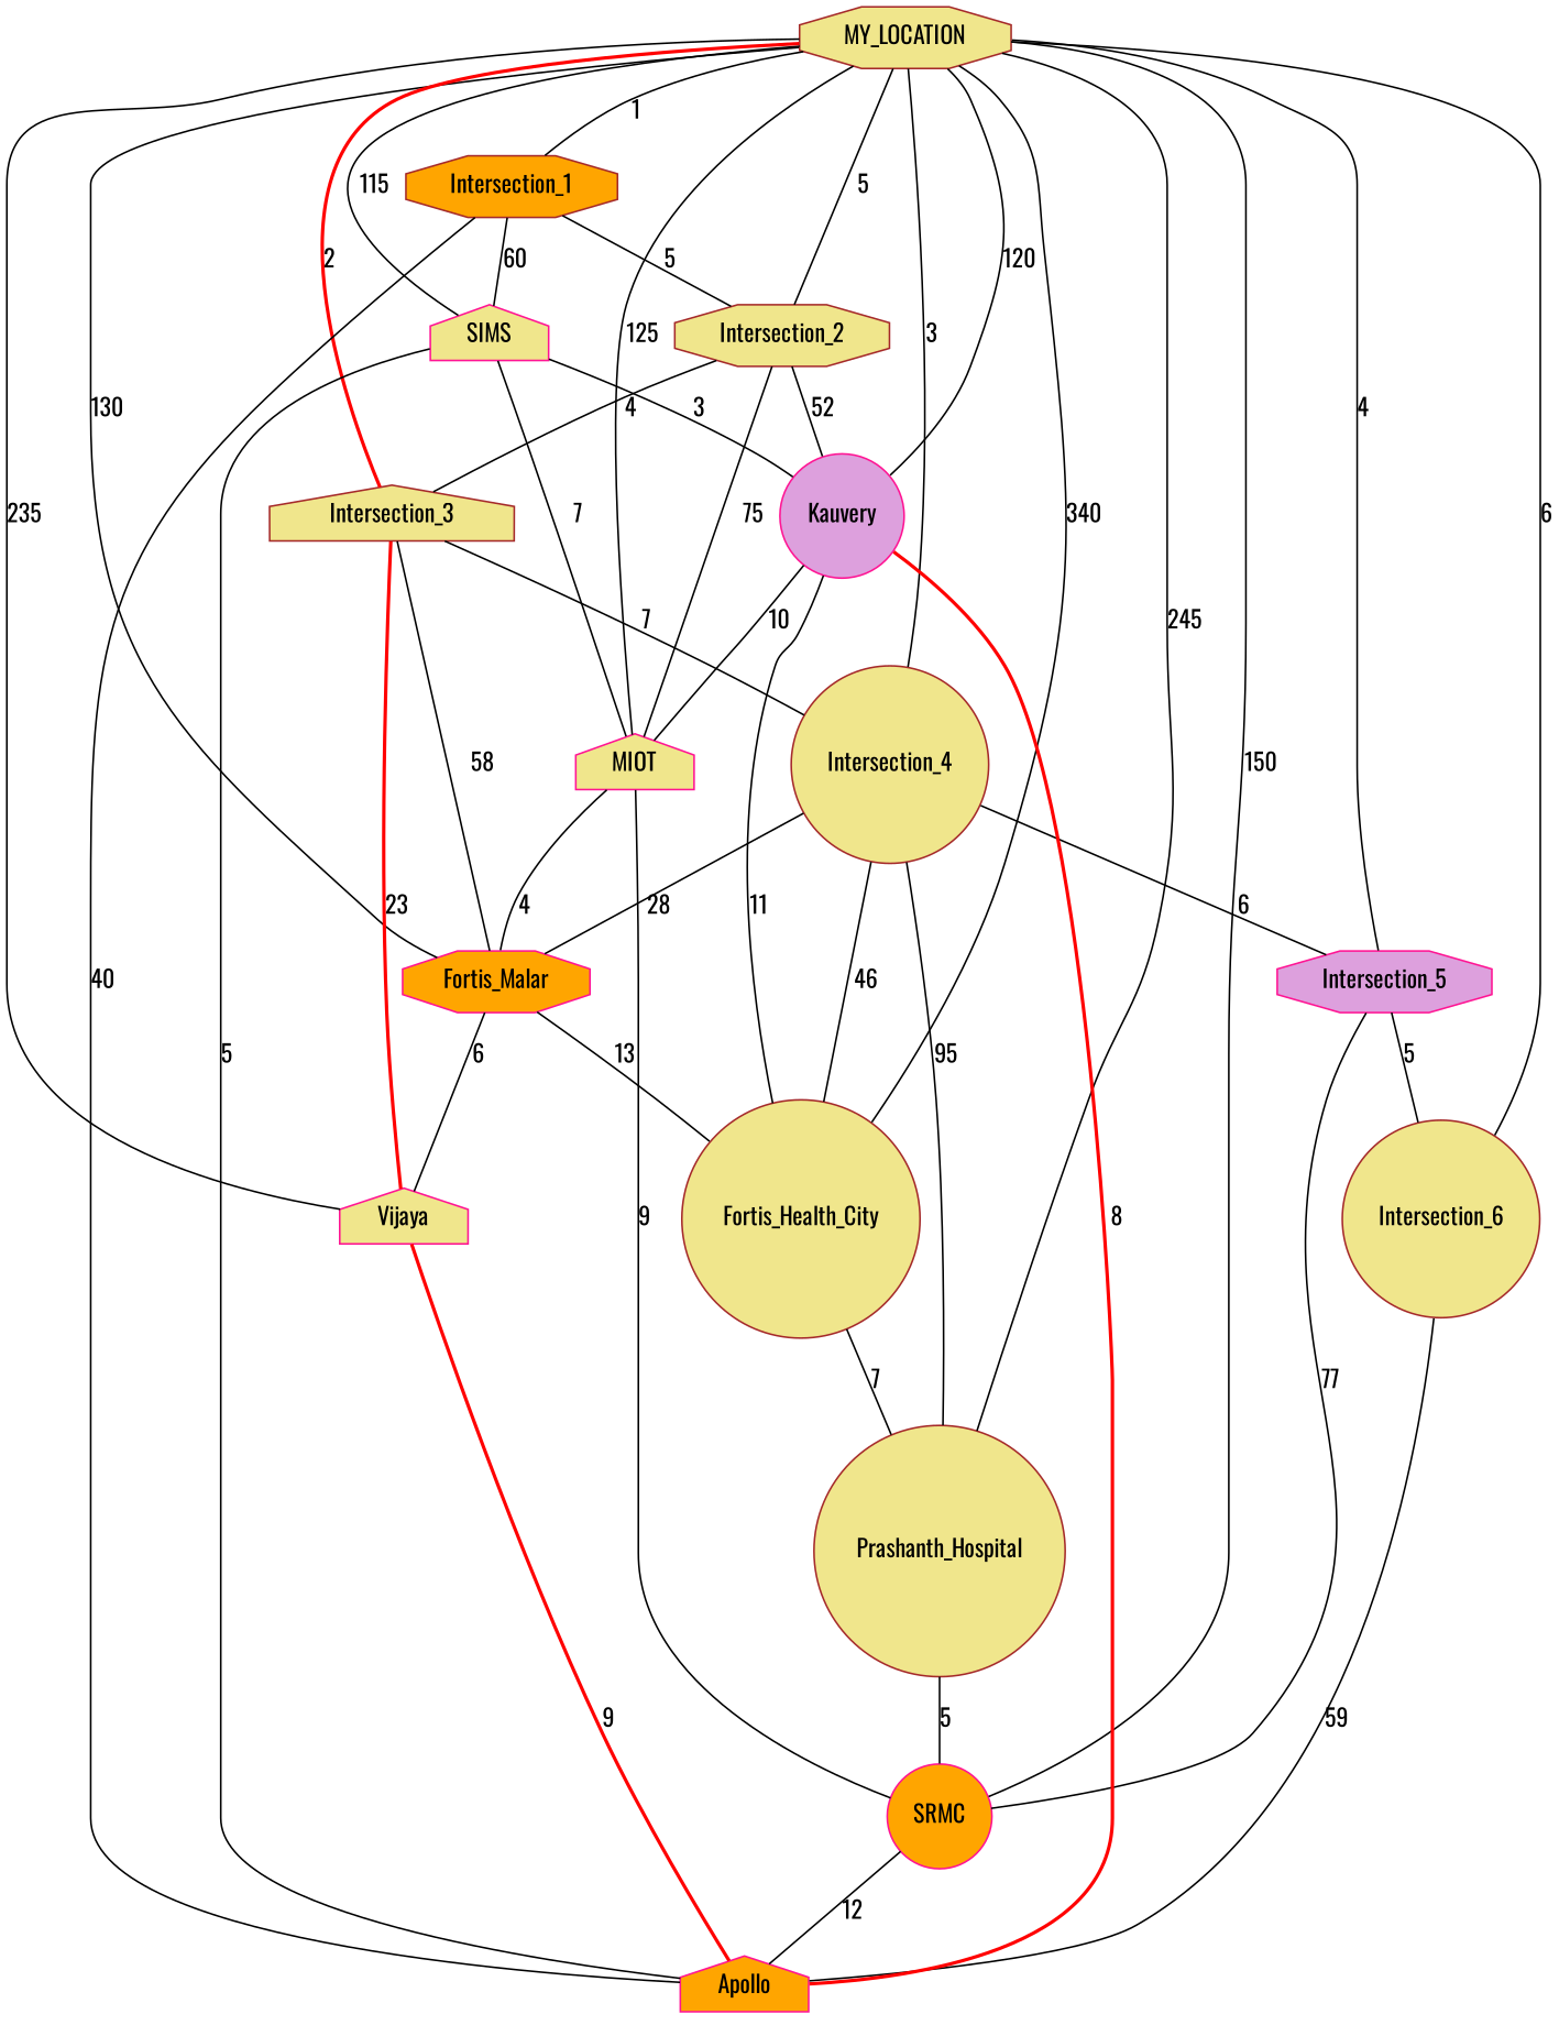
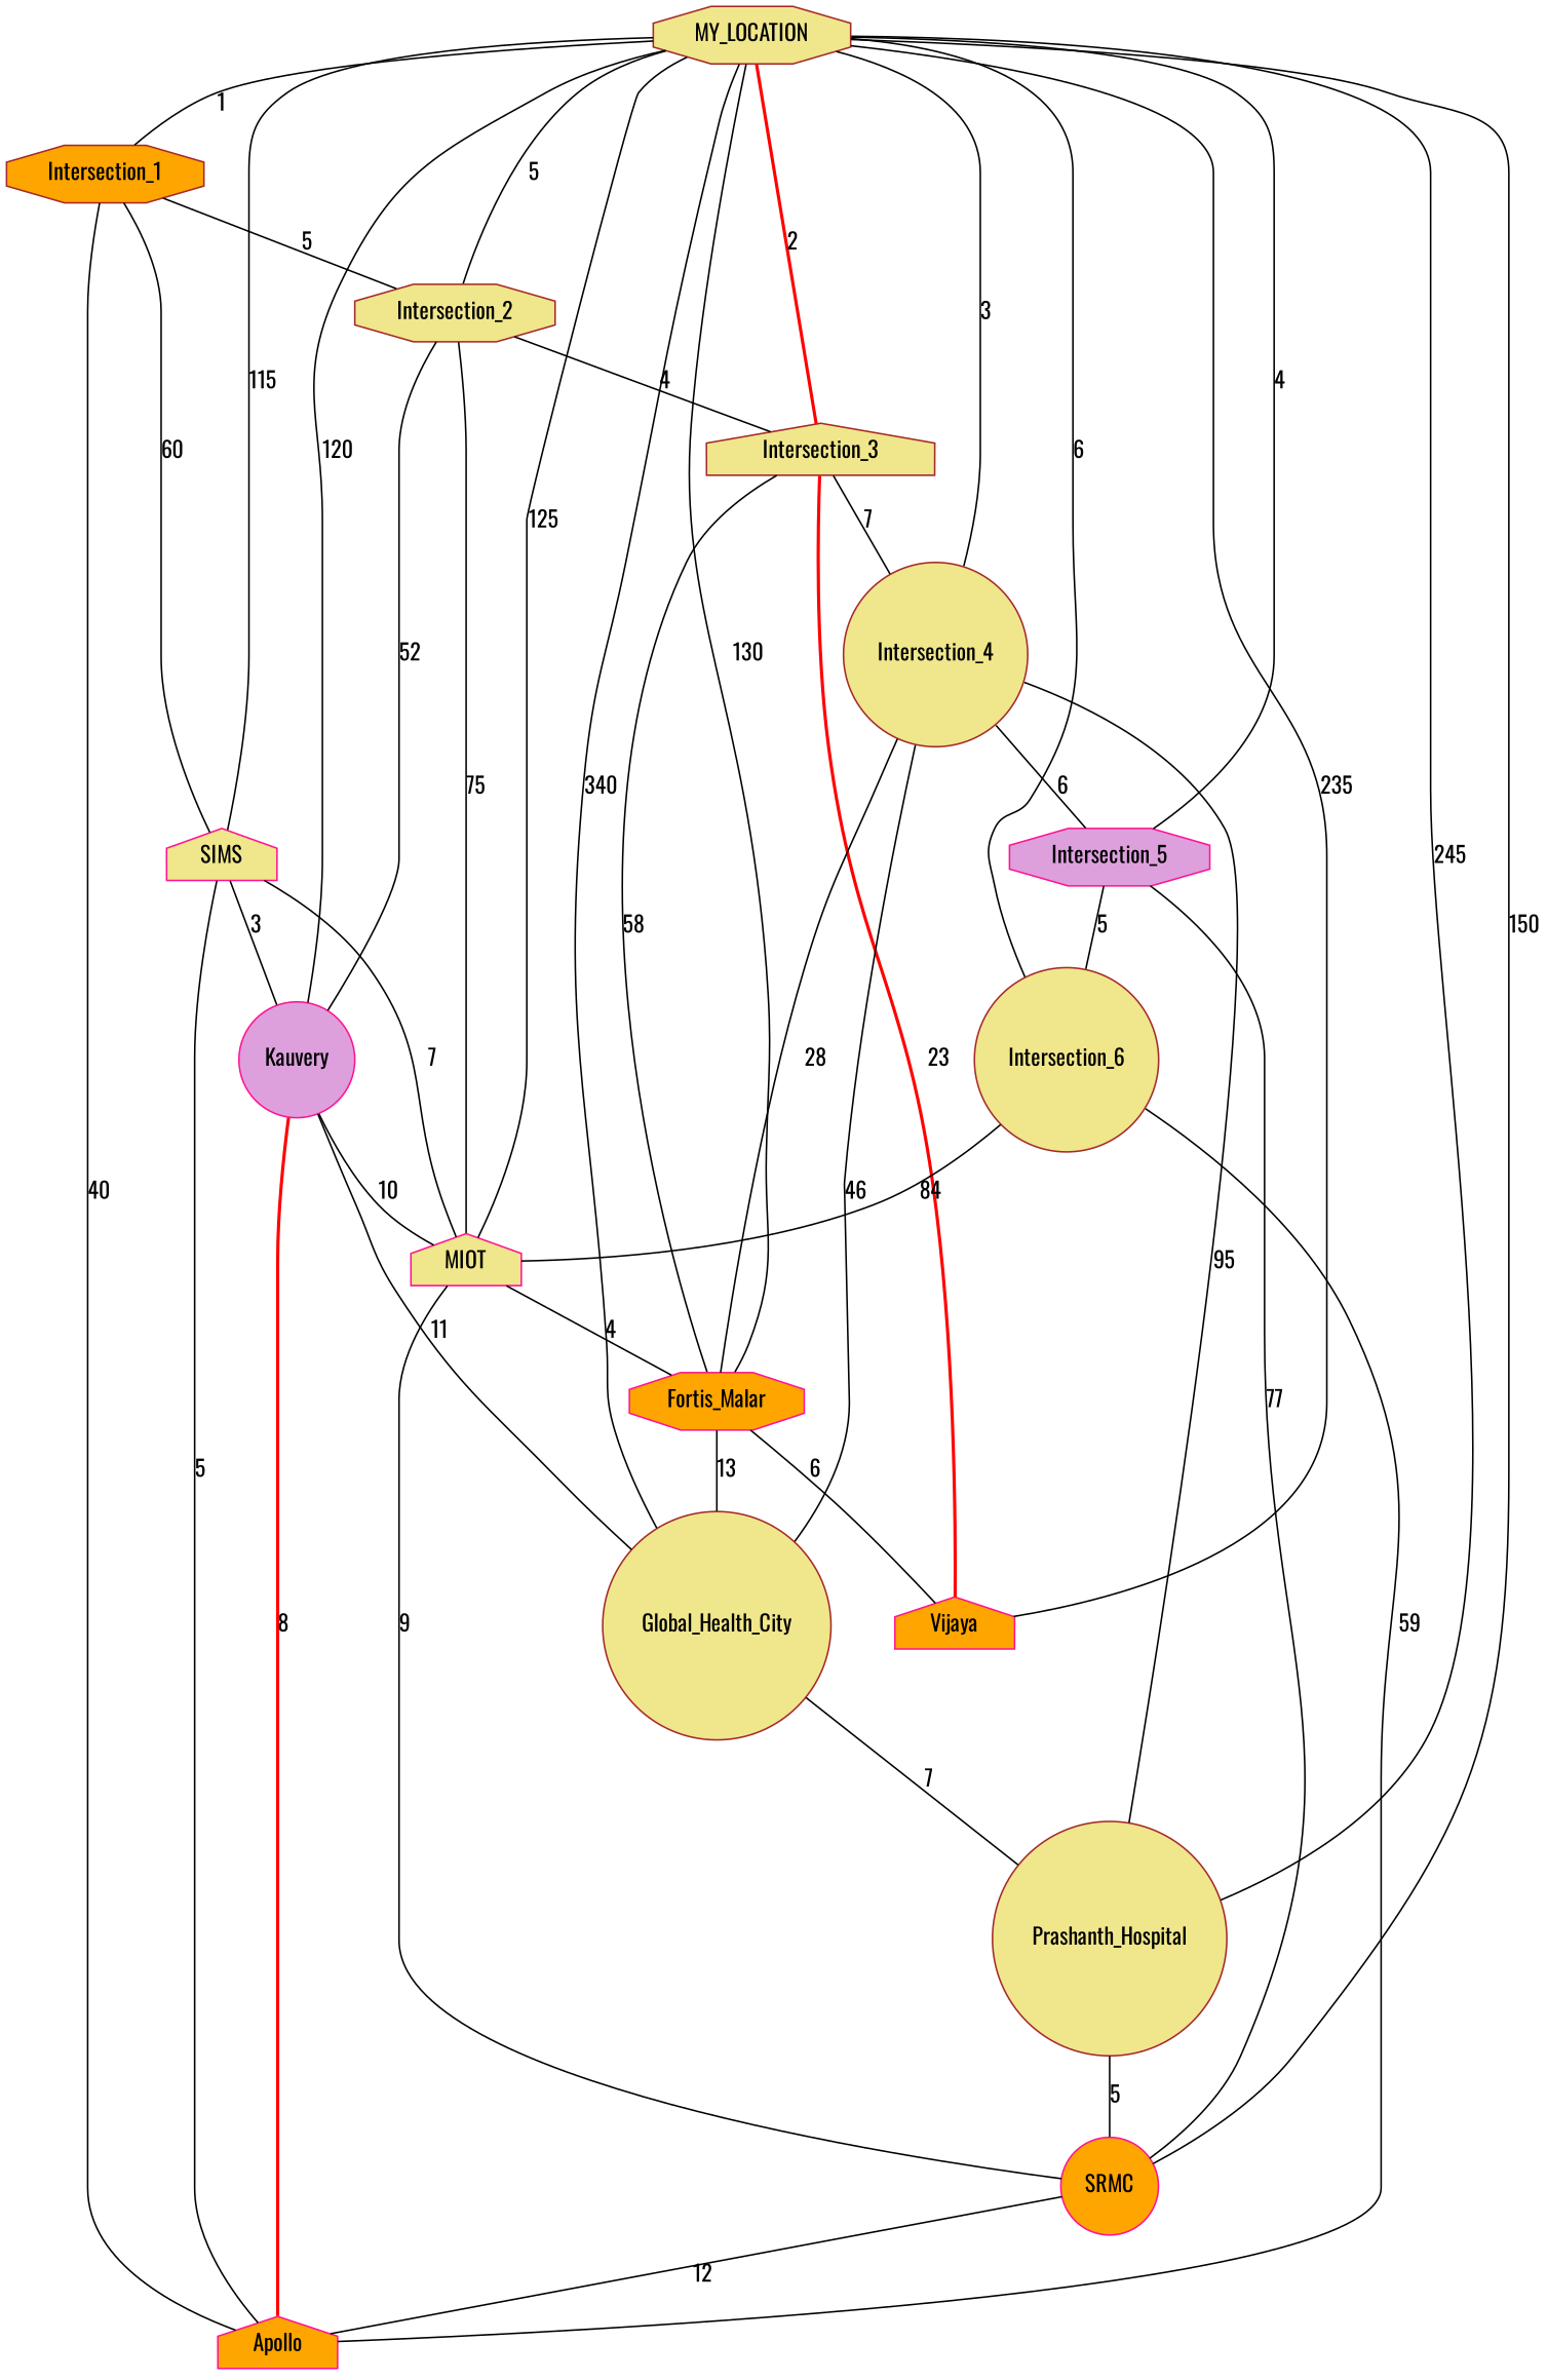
  graph {
    fontname=Oswald
    node [color=brown fillcolor=khaki fontname=Oswald shape=circle style=filled]
    edge [fontname=Oswald]
    MY_LOCATION [shape=octagon]
    SIMS [color=deeppink shape=house]
    Kauvery [color=deeppink fillcolor=plum]
    MIOT [color=deeppink shape=house]
    Fortis_Malar [color=deeppink fillcolor=orange shape=octagon]
-   Vijaya [color=deeppink shape=house]
-   Global_Health_City [label=Fortis_Health_City]
+   Vijaya [color=deeppink fillcolor=orange shape=house]
+   Global_Health_City
    Prashanth_Hospital
    SRMC [color=deeppink fillcolor=orange]
    Intersection_1 [fillcolor=orange shape=octagon]
    Intersection_2 [shape=octagon]
    Intersection_3 [shape=house]
    Intersection_4
    Intersection_5 [color=deeppink fillcolor=plum shape=octagon]
    Intersection_6
    Apollo [color=deeppink fillcolor=orange shape=house]
    MY_LOCATION -- SIMS [label=115]
    MY_LOCATION -- Kauvery [label=120]
    MY_LOCATION -- MIOT [label=125]
    MY_LOCATION -- Fortis_Malar [label=130]
    MY_LOCATION -- Vijaya [label=235]
    MY_LOCATION -- Global_Health_City [label=340]
    MY_LOCATION -- Prashanth_Hospital [label=245]
    MY_LOCATION -- SRMC [label=150]
    MY_LOCATION -- Intersection_1 [label=1]
    MY_LOCATION -- Intersection_2 [label=5]
    MY_LOCATION -- Intersection_3 [color=red label=2 penwidth=2.0]
    MY_LOCATION -- Intersection_4 [label=3]
    MY_LOCATION -- Intersection_5 [label=4]
    MY_LOCATION -- Intersection_6 [label=6]
    SIMS -- Kauvery [label=3]
    SIMS -- MIOT [label=7]
    Kauvery -- MIOT [label=10]
    MIOT -- Fortis_Malar [label=4]
    Fortis_Malar -- Vijaya [label=6]
    Fortis_Malar -- Global_Health_City [label=13]
-   Vijaya -- Apollo [color=red label=9 penwidth=2.0]
    Global_Health_City -- Kauvery [label=11]
    Global_Health_City -- Prashanth_Hospital [label=7]
    Prashanth_Hospital -- SRMC [label=5]
    SRMC -- MIOT [label=9]
    SRMC -- Apollo [label=12]
    Intersection_1 -- SIMS [label=60]
    Intersection_1 -- Intersection_2 [label=5]
    Intersection_1 -- Apollo [label=40]
    Intersection_2 -- Kauvery [label=52]
    Intersection_2 -- MIOT [label=75]
    Intersection_2 -- Intersection_3 [label=4]
    Intersection_3 -- Fortis_Malar [label=58]
    Intersection_3 -- Vijaya [color=red label=23 penwidth=2.0]
    Intersection_3 -- Intersection_4 [label=7]
    Intersection_4 -- Fortis_Malar [label=28]
    Intersection_4 -- Global_Health_City [label=46]
    Intersection_4 -- Prashanth_Hospital [label=95]
    Intersection_4 -- Intersection_5 [label=6]
    Intersection_5 -- SRMC [label=77]
    Intersection_5 -- Intersection_6 [label=5]
+   Intersection_6 -- MIOT [label=84]
    Intersection_6 -- Apollo [label=59]
    Apollo -- SIMS [label=5]
    Apollo -- Kauvery [color=red label=8 penwidth=2.0]
  }
